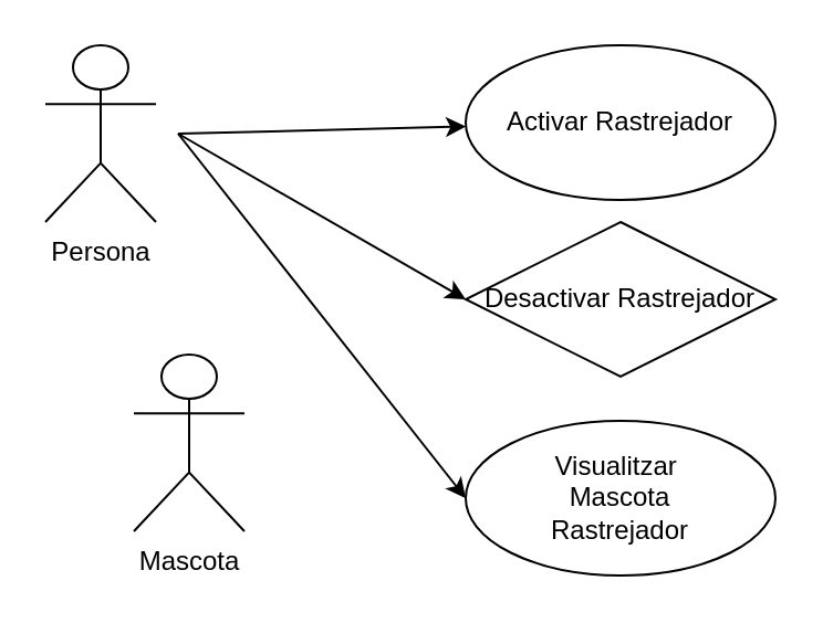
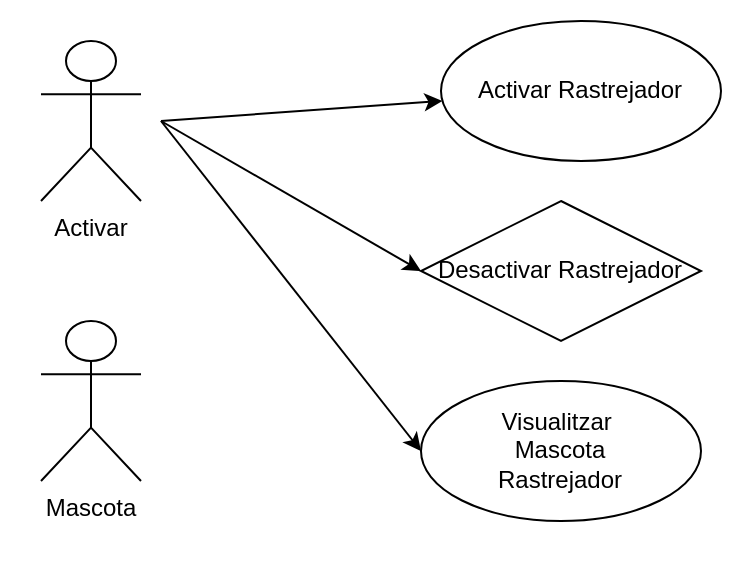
  <mxCell id="0" />
  <mxCell id="1" parent="0" />
- <mxCell id="2" value="Persona&lt;br&gt;" style="shape=umlActor;verticalLabelPosition=bottom;verticalAlign=top;html=1;outlineConnect=0;" vertex="1" parent="1"><mxGeometry x="20" y="20" width="50" height="80" as="geometry" /></mxCell>
- <mxCell id="3" value="Mascota" style="shape=umlActor;verticalLabelPosition=bottom;verticalAlign=top;html=1;outlineConnect=0;" vertex="1" parent="1"><mxGeometry x="60" y="160" width="50" height="80" as="geometry" /></mxCell>
- <mxCell id="4" value="Activar Rastrejador" style="ellipse;whiteSpace=wrap;html=1;" vertex="1" parent="1"><mxGeometry x="210" y="20" width="140" height="70" as="geometry" /></mxCell>
+ <mxCell id="2" value="Activar&lt;br&gt;" style="shape=umlActor;verticalLabelPosition=bottom;verticalAlign=top;html=1;outlineConnect=0;" vertex="1" parent="1"><mxGeometry x="20" y="20" width="50" height="80" as="geometry" /></mxCell>
+ <mxCell id="3" value="Mascota" style="shape=umlActor;verticalLabelPosition=bottom;verticalAlign=top;html=1;outlineConnect=0;" vertex="1" parent="1"><mxGeometry x="20" y="160" width="50" height="80" as="geometry" /></mxCell>
+ <mxCell id="4" value="Activar Rastrejador" style="ellipse;whiteSpace=wrap;html=1;" vertex="1" parent="1"><mxGeometry x="220" y="10" width="140" height="70" as="geometry" /></mxCell>
  <mxCell id="5" value="Desactivar Rastrejador" style="rhombus;whiteSpace=wrap;html=1;" vertex="1" parent="1"><mxGeometry x="210" y="100" width="140" height="70" as="geometry" /></mxCell>
  <mxCell id="6" value="Visualitzar&amp;nbsp;&lt;br style=&quot;border-color: var(--border-color);&quot;&gt;Mascota&lt;br style=&quot;border-color: var(--border-color);&quot;&gt;Rastrejador" style="ellipse;whiteSpace=wrap;html=1;" vertex="1" parent="1"><mxGeometry x="210" y="190" width="140" height="70" as="geometry" /></mxCell>
  <mxCell id="7" value="" style="endArrow=classic;html=1;rounded=0;" edge="1" parent="1" target="4"><mxGeometry width="50" height="50" relative="1" as="geometry"><mxPoint x="80" y="60" as="sourcePoint" /><mxPoint x="130" y="10" as="targetPoint" /></mxGeometry></mxCell>
  <mxCell id="8" value="" style="endArrow=classic;html=1;rounded=0;entryX=0;entryY=0.5;entryDx=0;entryDy=0;" edge="1" parent="1" target="5"><mxGeometry width="50" height="50" relative="1" as="geometry"><mxPoint x="80" y="60" as="sourcePoint" /><mxPoint x="130" y="10" as="targetPoint" /></mxGeometry></mxCell>
  <mxCell id="9" value="" style="endArrow=classic;html=1;rounded=0;entryX=0;entryY=0.5;entryDx=0;entryDy=0;" edge="1" parent="1" target="6"><mxGeometry width="50" height="50" relative="1" as="geometry"><mxPoint x="80" y="60" as="sourcePoint" /><mxPoint x="130" y="10" as="targetPoint" /></mxGeometry></mxCell>
